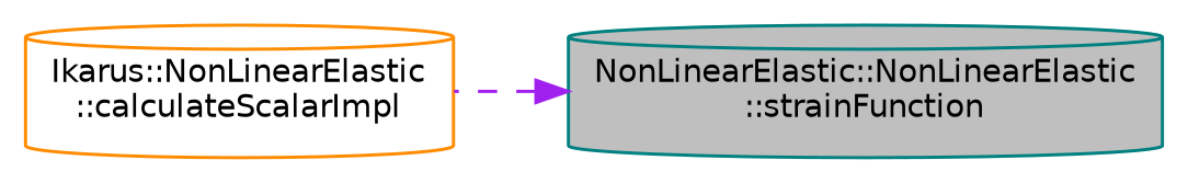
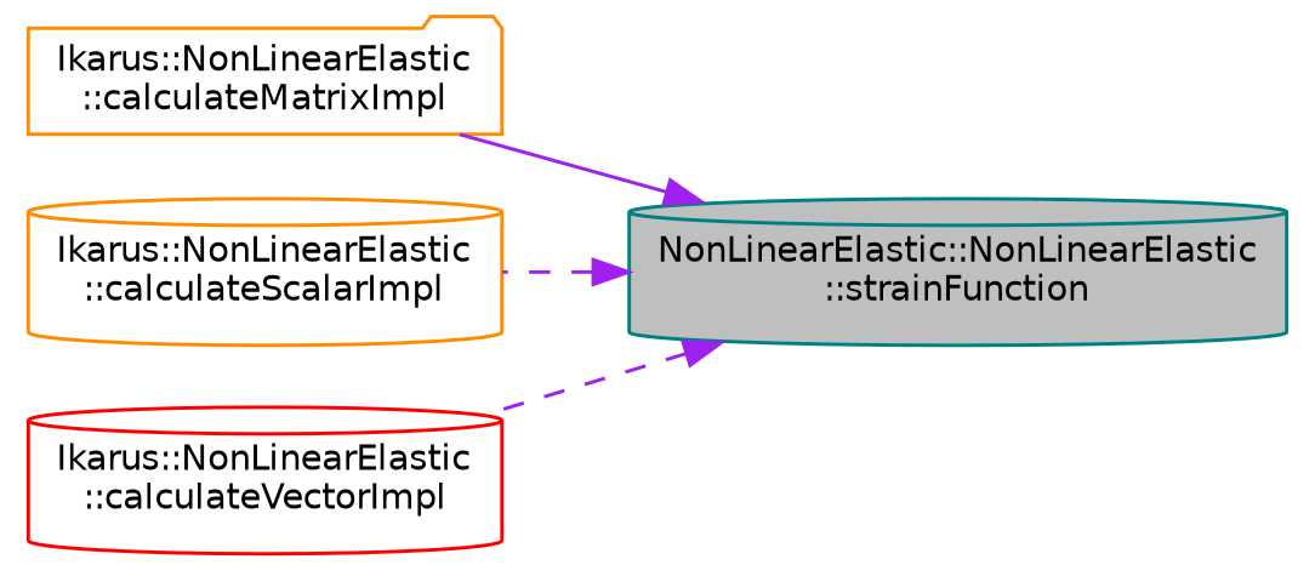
  digraph {
    rankdir=RL
    node [color=darkorange fillcolor=white fontname=Helvetica fontsize=10 shape=cylinder style=filled]
    edge [color=purple dir=back fontname=Helvetica fontsize=10 labelfontname=Helvetica labelfontsize=10 style=dashed]
    n1 [color=teal fillcolor=grey75 fontcolor=black height=0.2 label="NonLinearElastic::NonLinearElastic\l::strainFunction" width=0.4]
+   n2 [height=0.2 label="Ikarus::NonLinearElastic\l::calculateMatrixImpl" shape=folder width=0.4]
    n3 [height=0.2 label="Ikarus::NonLinearElastic\l::calculateScalarImpl" width=0.4]
+   n4 [color=red height=0.2 label="Ikarus::NonLinearElastic\l::calculateVectorImpl" width=0.4]
+   n1 -> n2 [style=solid]
    n1 -> n3
+   n1 -> n4
  }
